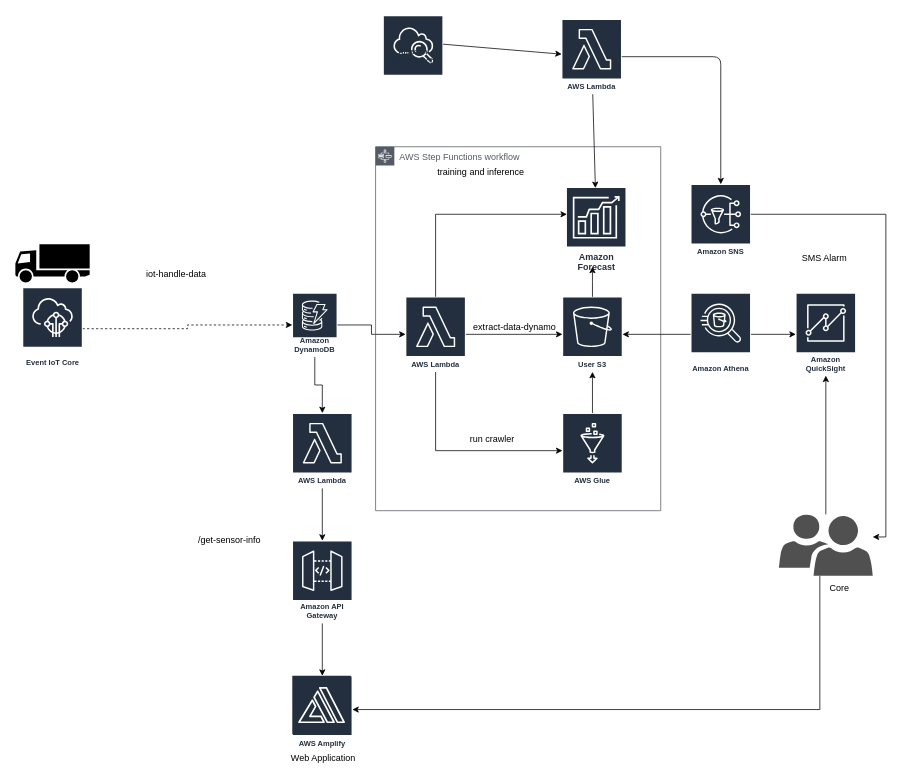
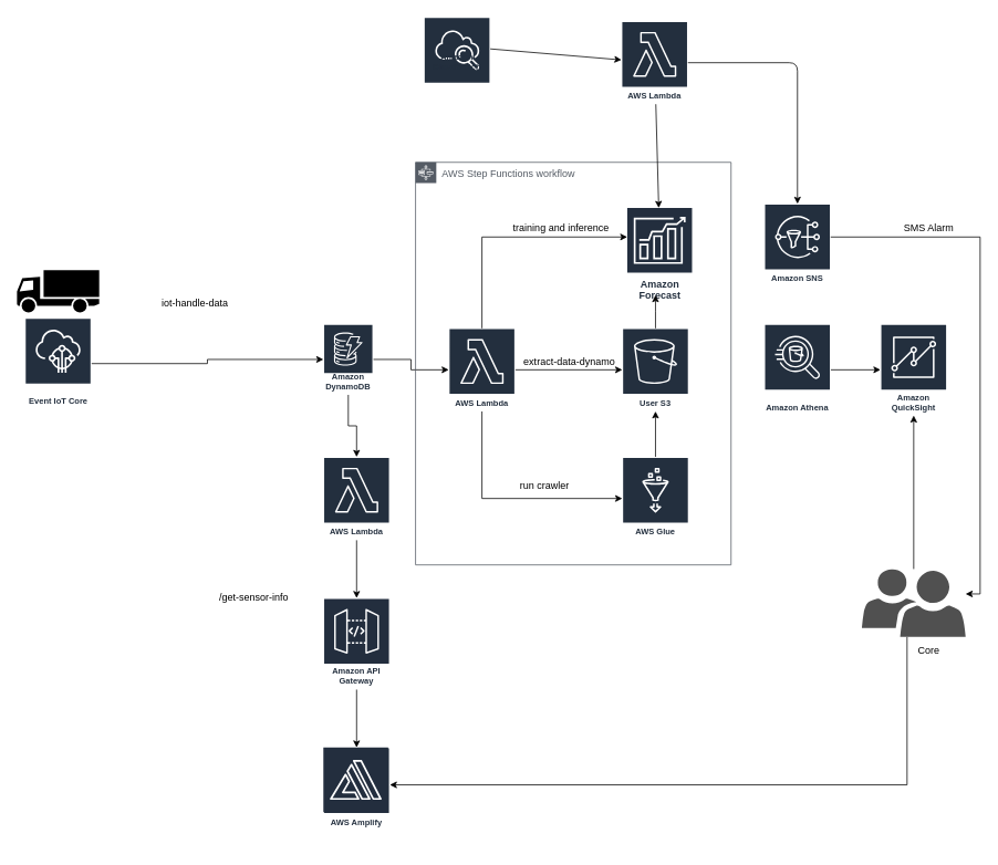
  <mxCell id="0" />
  <mxCell id="1" parent="0" />
- <mxCell id="2" style="edgeStyle=orthogonalEdgeStyle;rounded=0;orthogonalLoop=1;jettySize=auto;html=1;dashed=1;" parent="1" source="3" target="6" edge="1"><mxGeometry relative="1" as="geometry" /></mxCell>
+ <mxCell id="2" style="edgeStyle=orthogonalEdgeStyle;rounded=0;orthogonalLoop=1;jettySize=auto;html=1;" parent="1" source="3" target="6" edge="1"><mxGeometry relative="1" as="geometry" /></mxCell>
  <mxCell id="3" value="Event IoT Core" style="outlineConnect=0;fontColor=#232F3E;gradientColor=none;strokeColor=#ffffff;fillColor=#232F3E;dashed=0;verticalLabelPosition=middle;verticalAlign=bottom;align=center;html=1;whiteSpace=wrap;fontSize=10;fontStyle=1;spacing=3;shape=mxgraph.aws4.productIcon;prIcon=mxgraph.aws4.iot_core;" parent="1" vertex="1"><mxGeometry x="29.5" y="382.5" width="80" height="110" as="geometry" /></mxCell>
  <mxCell id="4" style="edgeStyle=orthogonalEdgeStyle;rounded=0;orthogonalLoop=1;jettySize=auto;html=1;" parent="1" source="6" target="8" edge="1"><mxGeometry relative="1" as="geometry"><Array as="points" /><mxPoint x="479" y="500" as="sourcePoint" /></mxGeometry></mxCell>
  <mxCell id="5" style="edgeStyle=orthogonalEdgeStyle;rounded=0;orthogonalLoop=1;jettySize=auto;html=1;" parent="1" source="6" target="16" edge="1"><mxGeometry relative="1" as="geometry" /></mxCell>
  <mxCell id="6" value="Amazon DynamoDB" style="outlineConnect=0;fontColor=#232F3E;gradientColor=none;strokeColor=#ffffff;fillColor=#232F3E;dashed=0;verticalLabelPosition=middle;verticalAlign=bottom;align=center;html=1;whiteSpace=wrap;fontSize=10;fontStyle=1;spacing=3;shape=mxgraph.aws4.productIcon;prIcon=mxgraph.aws4.dynamodb;" parent="1" vertex="1"><mxGeometry x="389" y="390" width="60" height="85" as="geometry" /></mxCell>
  <mxCell id="7" style="edgeStyle=orthogonalEdgeStyle;rounded=0;orthogonalLoop=1;jettySize=auto;html=1;" parent="1" source="8" target="10" edge="1"><mxGeometry relative="1" as="geometry"><Array as="points" /></mxGeometry></mxCell>
  <mxCell id="8" value="AWS Lambda" style="outlineConnect=0;fontColor=#232F3E;gradientColor=none;strokeColor=#ffffff;fillColor=#232F3E;dashed=0;verticalLabelPosition=middle;verticalAlign=bottom;align=center;html=1;whiteSpace=wrap;fontSize=10;fontStyle=1;spacing=3;shape=mxgraph.aws4.productIcon;prIcon=mxgraph.aws4.lambda;" parent="1" vertex="1"><mxGeometry x="389" y="550" width="80" height="100" as="geometry" /></mxCell>
  <mxCell id="9" style="edgeStyle=orthogonalEdgeStyle;rounded=0;orthogonalLoop=1;jettySize=auto;html=1;" parent="1" source="10" target="11" edge="1"><mxGeometry relative="1" as="geometry" /></mxCell>
  <mxCell id="10" value="Amazon API Gateway" style="outlineConnect=0;fontColor=#232F3E;gradientColor=none;strokeColor=#ffffff;fillColor=#232e3e;dashed=0;verticalLabelPosition=middle;verticalAlign=bottom;align=center;html=1;whiteSpace=wrap;fontSize=10;fontStyle=1;spacing=3;shape=mxgraph.aws4.productIcon;prIcon=mxgraph.aws4.api_gateway;" parent="1" vertex="1"><mxGeometry x="389" y="720" width="80" height="110" as="geometry" /></mxCell>
  <mxCell id="11" value="AWS Amplify" style="outlineConnect=0;fontColor=#232F3E;gradientColor=none;strokeColor=#ffffff;fillColor=#232F3E;dashed=0;verticalLabelPosition=middle;verticalAlign=bottom;align=center;html=1;whiteSpace=wrap;fontSize=10;fontStyle=1;spacing=3;shape=mxgraph.aws4.productIcon;prIcon=mxgraph.aws4.s3;" parent="1" vertex="1"><mxGeometry x="389" y="900" width="80" height="100" as="geometry" /></mxCell>
  <mxCell id="12" value="/get-sensor-info" style="text;html=1;align=center;verticalAlign=middle;resizable=0;points=[];autosize=1;" parent="1" vertex="1"><mxGeometry x="255" y="710" width="100" height="20" as="geometry" /></mxCell>
  <mxCell id="13" value="AWS Step Functions workflow" style="outlineConnect=0;gradientColor=none;html=1;whiteSpace=wrap;fontSize=12;fontStyle=0;shape=mxgraph.aws4.group;grIcon=mxgraph.aws4.group_aws_step_functions_workflow;strokeColor=#545B64;fillColor=none;verticalAlign=top;align=left;spacingLeft=30;fontColor=#545B64;dashed=0;" parent="1" vertex="1"><mxGeometry x="500" y="195" width="380" height="485" as="geometry" /></mxCell>
  <mxCell id="14" style="edgeStyle=orthogonalEdgeStyle;rounded=0;orthogonalLoop=1;jettySize=auto;html=1;" parent="1" source="16" target="17" edge="1"><mxGeometry relative="1" as="geometry" /></mxCell>
  <mxCell id="15" style="edgeStyle=orthogonalEdgeStyle;rounded=0;orthogonalLoop=1;jettySize=auto;html=1;" parent="1" source="16" target="19" edge="1"><mxGeometry relative="1" as="geometry"><Array as="points"><mxPoint x="580" y="600" /></Array></mxGeometry></mxCell>
  <mxCell id="16" value="AWS Lambda" style="outlineConnect=0;fontColor=#232F3E;gradientColor=none;strokeColor=#ffffff;fillColor=#232F3E;dashed=0;verticalLabelPosition=middle;verticalAlign=bottom;align=center;html=1;whiteSpace=wrap;fontSize=10;fontStyle=1;spacing=3;shape=mxgraph.aws4.productIcon;prIcon=mxgraph.aws4.lambda;" parent="1" vertex="1"><mxGeometry x="540" y="395" width="80" height="100" as="geometry" /></mxCell>
  <mxCell id="17" value="User S3" style="outlineConnect=0;fontColor=#232F3E;gradientColor=none;strokeColor=#ffffff;fillColor=#232F3E;dashed=0;verticalLabelPosition=middle;verticalAlign=bottom;align=center;html=1;whiteSpace=wrap;fontSize=10;fontStyle=1;spacing=3;shape=mxgraph.aws4.productIcon;prIcon=mxgraph.aws4.s3;" parent="1" vertex="1"><mxGeometry x="749" y="395" width="80" height="100" as="geometry" /></mxCell>
  <mxCell id="18" style="edgeStyle=orthogonalEdgeStyle;rounded=0;orthogonalLoop=1;jettySize=auto;html=1;" parent="1" source="19" target="17" edge="1"><mxGeometry relative="1" as="geometry" /></mxCell>
  <mxCell id="19" value="AWS Glue" style="outlineConnect=0;fontColor=#232F3E;gradientColor=none;strokeColor=#ffffff;fillColor=#232F3E;dashed=0;verticalLabelPosition=middle;verticalAlign=bottom;align=center;html=1;whiteSpace=wrap;fontSize=10;fontStyle=1;spacing=3;shape=mxgraph.aws4.productIcon;prIcon=mxgraph.aws4.glue;" parent="1" vertex="1"><mxGeometry x="749" y="550" width="80" height="100" as="geometry" /></mxCell>
- <mxCell id="20" style="edgeStyle=orthogonalEdgeStyle;rounded=0;orthogonalLoop=1;jettySize=auto;html=1;" parent="1" source="22" target="17" edge="1"><mxGeometry relative="1" as="geometry" /></mxCell>
  <mxCell id="21" style="edgeStyle=orthogonalEdgeStyle;rounded=0;orthogonalLoop=1;jettySize=auto;html=1;" parent="1" source="22" target="23" edge="1"><mxGeometry relative="1" as="geometry" /></mxCell>
  <mxCell id="22" value="Amazon Athena" style="outlineConnect=0;fontColor=#232F3E;gradientColor=none;strokeColor=#ffffff;fillColor=#232F3E;dashed=0;verticalLabelPosition=middle;verticalAlign=bottom;align=center;html=1;whiteSpace=wrap;fontSize=10;fontStyle=1;spacing=3;shape=mxgraph.aws4.productIcon;prIcon=mxgraph.aws4.athena;" parent="1" vertex="1"><mxGeometry x="920" y="390" width="80" height="110" as="geometry" /></mxCell>
  <mxCell id="23" value="Amazon QuickSight" style="outlineConnect=0;fontColor=#232F3E;gradientColor=none;strokeColor=#ffffff;fillColor=#232F3E;dashed=0;verticalLabelPosition=middle;verticalAlign=bottom;align=center;html=1;whiteSpace=wrap;fontSize=10;fontStyle=1;spacing=3;shape=mxgraph.aws4.productIcon;prIcon=mxgraph.aws4.quicksight;" parent="1" vertex="1"><mxGeometry x="1060" y="390" width="80" height="110" as="geometry" /></mxCell>
  <mxCell id="24" style="edgeStyle=orthogonalEdgeStyle;rounded=0;orthogonalLoop=1;jettySize=auto;html=1;" parent="1" source="26" target="11" edge="1"><mxGeometry relative="1" as="geometry"><Array as="points"><mxPoint x="1092" y="945" /></Array></mxGeometry></mxCell>
  <mxCell id="25" style="edgeStyle=orthogonalEdgeStyle;rounded=0;orthogonalLoop=1;jettySize=auto;html=1;" parent="1" source="26" target="23" edge="1"><mxGeometry relative="1" as="geometry" /></mxCell>
  <mxCell id="26" value="" style="pointerEvents=1;shadow=0;dashed=0;html=1;strokeColor=none;labelPosition=center;verticalLabelPosition=bottom;verticalAlign=top;align=center;fillColor=#505050;shape=mxgraph.mscae.intune.user_group" parent="1" vertex="1"><mxGeometry x="1037.5" y="685" width="125" height="81.75" as="geometry" /></mxCell>
  <mxCell id="27" value="" style="shape=mxgraph.signs.transportation.truck_1;html=1;fillColor=#000000;strokeColor=none;verticalLabelPosition=bottom;verticalAlign=top;align=center;" parent="1" vertex="1"><mxGeometry x="20" y="325" width="99" height="51" as="geometry" /></mxCell>
  <mxCell id="28" value="&lt;div&gt;Core&lt;/div&gt;&lt;div&gt;&lt;br&gt;&lt;/div&gt;" style="text;html=1;align=center;verticalAlign=middle;resizable=0;points=[];autosize=1;" parent="1" vertex="1"><mxGeometry x="1098" y="775" width="40" height="30" as="geometry" /></mxCell>
  <mxCell id="29" value="iot-handle-data" style="text;html=1;align=center;verticalAlign=middle;resizable=0;points=[];autosize=1;" vertex="1" parent="1"><mxGeometry x="184" y="355" width="100" height="20" as="geometry" /></mxCell>
  <mxCell id="30" value="" style="outlineConnect=0;fontColor=#232F3E;gradientColor=none;gradientDirection=north;fillColor=#232e3e;strokeColor=#ffffff;dashed=0;verticalLabelPosition=bottom;verticalAlign=top;align=center;html=1;fontSize=12;fontStyle=0;aspect=fixed;shape=mxgraph.aws4.resourceIcon;resIcon=mxgraph.aws4.amplify;" vertex="1" parent="1"><mxGeometry x="389" y="900" width="78" height="78" as="geometry" /></mxCell>
  <mxCell id="31" value="extract-data-dynamo" style="text;html=1;align=center;verticalAlign=middle;resizable=0;points=[];autosize=1;" vertex="1" parent="1"><mxGeometry x="620" y="426" width="130" height="20" as="geometry" /></mxCell>
  <mxCell id="32" value="run crawler" style="text;html=1;align=center;verticalAlign=middle;resizable=0;points=[];autosize=1;" vertex="1" parent="1"><mxGeometry x="620" y="575" width="70" height="20" as="geometry" /></mxCell>
  <mxCell id="33" value="&lt;div&gt;&lt;b&gt;Amazon&lt;/b&gt;&lt;/div&gt;&lt;div&gt;&lt;b&gt;Forecast&lt;br&gt;&lt;/b&gt;&lt;/div&gt;" style="outlineConnect=0;fontColor=#232F3E;gradientColor=none;gradientDirection=north;fillColor=#232e3e;strokeColor=#ffffff;dashed=0;verticalLabelPosition=bottom;verticalAlign=top;align=center;html=1;fontSize=12;fontStyle=0;aspect=fixed;shape=mxgraph.aws4.resourceIcon;resIcon=mxgraph.aws4.forecast;" vertex="1" parent="1"><mxGeometry x="755" y="250" width="78" height="78" as="geometry" /></mxCell>
  <mxCell id="34" style="edgeStyle=orthogonalEdgeStyle;rounded=0;orthogonalLoop=1;jettySize=auto;html=1;" edge="1" parent="1" source="16" target="33"><mxGeometry relative="1" as="geometry"><mxPoint x="430" y="455" as="sourcePoint" /><mxPoint x="550" y="455" as="targetPoint" /><Array as="points"><mxPoint x="580" y="285" /></Array></mxGeometry></mxCell>
  <mxCell id="35" style="edgeStyle=orthogonalEdgeStyle;rounded=0;orthogonalLoop=1;jettySize=auto;html=1;" edge="1" parent="1" source="17"><mxGeometry relative="1" as="geometry"><mxPoint x="802" y="560" as="sourcePoint" /><mxPoint x="789" y="355" as="targetPoint" /></mxGeometry></mxCell>
  <mxCell id="36" value="Amazon SNS" style="outlineConnect=0;fontColor=#232F3E;gradientColor=none;strokeColor=#ffffff;fillColor=#232F3E;dashed=0;verticalLabelPosition=middle;verticalAlign=bottom;align=center;html=1;whiteSpace=wrap;fontSize=10;fontStyle=1;spacing=3;shape=mxgraph.aws4.productIcon;prIcon=mxgraph.aws4.sns;" vertex="1" parent="1"><mxGeometry x="920" y="245" width="80" height="100" as="geometry" /></mxCell>
  <mxCell id="37" style="edgeStyle=orthogonalEdgeStyle;rounded=0;orthogonalLoop=1;jettySize=auto;html=1;" edge="1" parent="1" source="36" target="26"><mxGeometry relative="1" as="geometry"><mxPoint x="1110.429" y="695" as="sourcePoint" /><mxPoint x="1110.429" y="510" as="targetPoint" /><Array as="points"><mxPoint x="1180" y="285" /><mxPoint x="1180" y="715" /></Array></mxGeometry></mxCell>
- <mxCell id="38" value="SMS Alarm" style="text;html=1;align=center;verticalAlign=middle;resizable=0;points=[];autosize=1;" vertex="1" parent="1"><mxGeometry x="1058" y="334" width="80" height="20" as="geometry" /></mxCell>
- <mxCell id="39" value="Web Application" style="text;html=1;align=center;verticalAlign=middle;resizable=0;points=[];autosize=1;" vertex="1" parent="1"><mxGeometry x="380" y="1000" width="100" height="20" as="geometry" /></mxCell>
- <mxCell id="40" value="training and inference" style="text;html=1;align=center;verticalAlign=middle;resizable=0;points=[];autosize=1;" vertex="1" parent="1"><mxGeometry x="575" y="219" width="130" height="20" as="geometry" /></mxCell>
+ <mxCell id="38" value="SMS Alarm" style="text;html=1;align=center;verticalAlign=middle;resizable=0;points=[];autosize=1;" vertex="1" parent="1"><mxGeometry x="1078" y="264" width="80" height="20" as="geometry" /></mxCell>
+ <mxCell id="40" value="training and inference" style="text;html=1;align=center;verticalAlign=middle;resizable=0;points=[];autosize=1;" vertex="1" parent="1"><mxGeometry x="610" y="264" width="130" height="20" as="geometry" /></mxCell>
  <mxCell id="41" value="AWS Lambda" style="outlineConnect=0;fontColor=#232F3E;gradientColor=none;strokeColor=#ffffff;fillColor=#232F3E;dashed=0;verticalLabelPosition=middle;verticalAlign=bottom;align=center;html=1;whiteSpace=wrap;fontSize=10;fontStyle=1;spacing=3;shape=mxgraph.aws4.productIcon;prIcon=mxgraph.aws4.lambda;" vertex="1" parent="1"><mxGeometry x="748" y="25" width="80" height="100" as="geometry" /></mxCell>
  <mxCell id="42" value="Amazon CloudWatch" style="outlineConnect=0;fontColor=#232F3E;gradientColor=none;strokeColor=#ffffff;fillColor=#232F3E;dashed=0;verticalLabelPosition=middle;verticalAlign=bottom;align=center;html=1;whiteSpace=wrap;fontSize=10;fontStyle=1;spacing=3;shape=mxgraph.aws4.productIcon;prIcon=mxgraph.aws4.cloudwatch;" vertex="1" parent="1"><mxGeometry x="510" y="20" width="80" height="70" as="geometry" /></mxCell>
  <mxCell id="43" value="" style="endArrow=classic;html=1;" edge="1" parent="1" source="41" target="33"><mxGeometry width="50" height="50" relative="1" as="geometry"><mxPoint x="830" y="165" as="sourcePoint" /><mxPoint x="880" y="115" as="targetPoint" /></mxGeometry></mxCell>
  <mxCell id="44" value="" style="endArrow=classic;html=1;" edge="1" parent="1" source="42" target="41"><mxGeometry width="50" height="50" relative="1" as="geometry"><mxPoint x="630" y="105" as="sourcePoint" /><mxPoint x="680" y="55" as="targetPoint" /></mxGeometry></mxCell>
  <mxCell id="45" value="" style="endArrow=classic;html=1;" edge="1" parent="1" source="41" target="36"><mxGeometry width="50" height="50" relative="1" as="geometry"><mxPoint x="890" y="115" as="sourcePoint" /><mxPoint x="940" y="65" as="targetPoint" /><Array as="points"><mxPoint x="960" y="75" /></Array></mxGeometry></mxCell>
